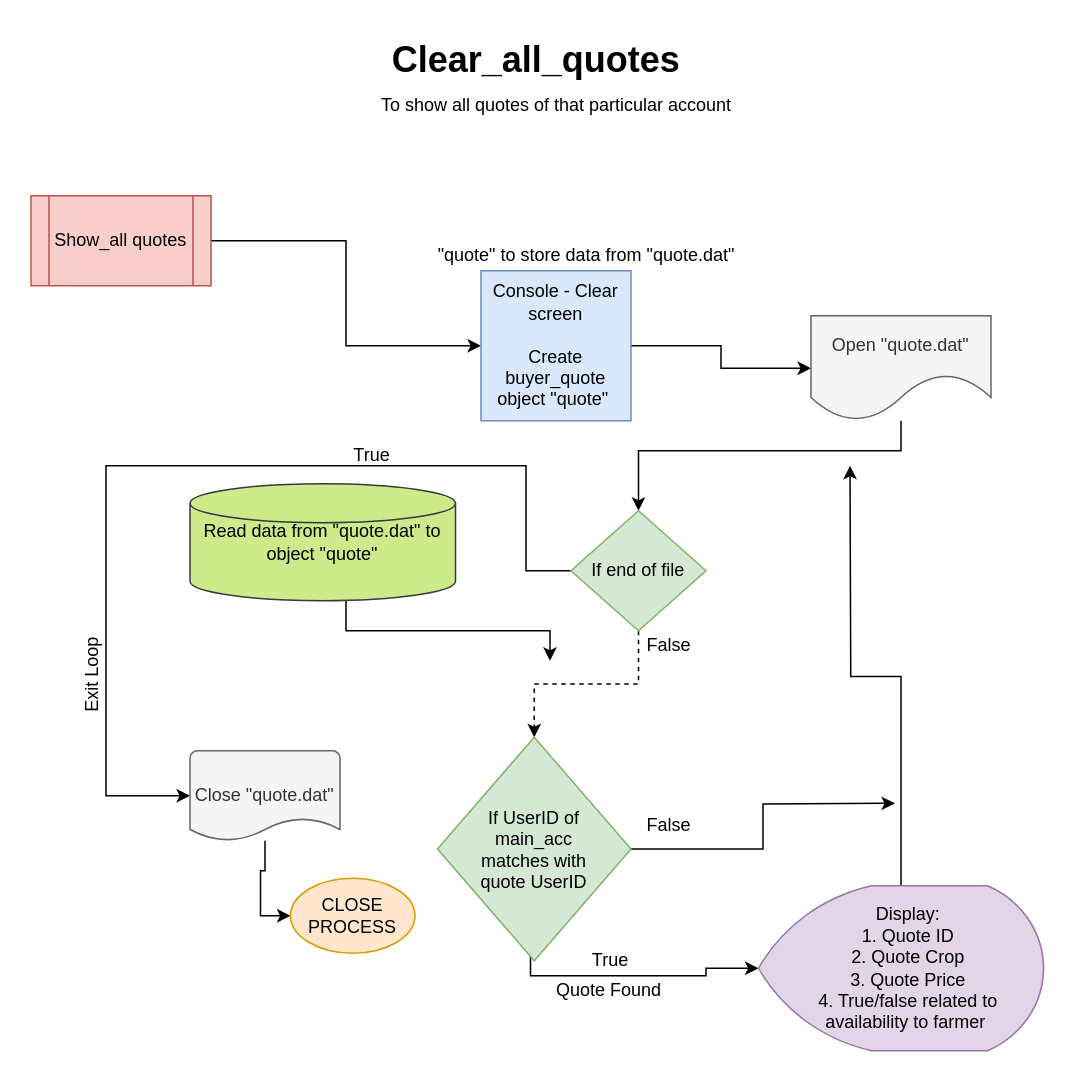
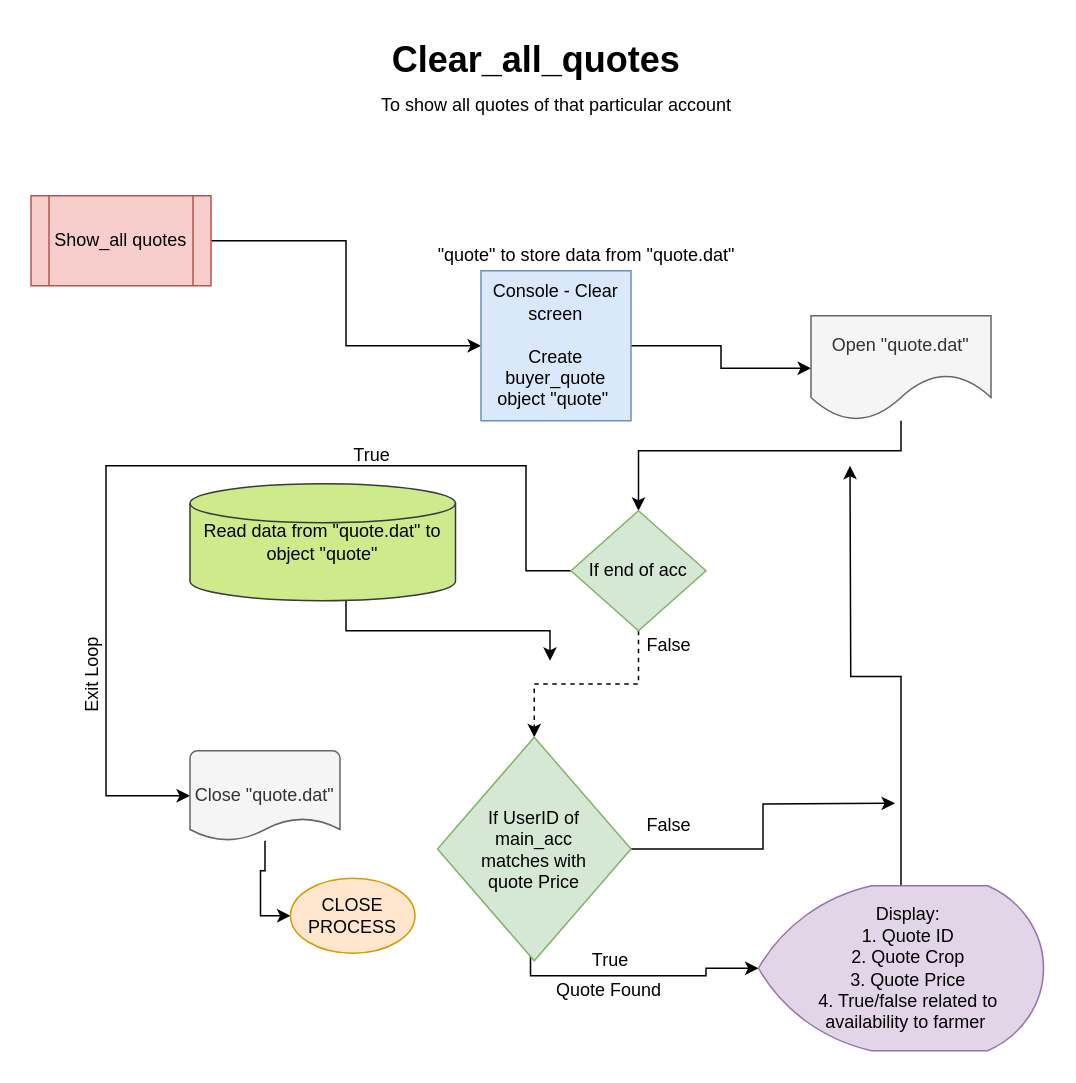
  <mxCell id="0" />
  <mxCell id="1" parent="0" />
  <mxCell id="2" style="edgeStyle=orthogonalEdgeStyle;rounded=0;orthogonalLoop=1;jettySize=auto;html=1;" parent="1" source="3" target="5" edge="1"><mxGeometry relative="1" as="geometry" /></mxCell>
  <mxCell id="3" value="Show_all quotes" style="shape=process;whiteSpace=wrap;html=1;backgroundOutline=1;fillColor=#f8cecc;strokeColor=#b85450;" parent="1" vertex="1"><mxGeometry x="20" y="130" width="120" height="60" as="geometry" /></mxCell>
  <mxCell id="4" style="edgeStyle=orthogonalEdgeStyle;rounded=0;orthogonalLoop=1;jettySize=auto;html=1;" parent="1" source="5" target="7" edge="1"><mxGeometry relative="1" as="geometry" /></mxCell>
  <mxCell id="5" value="Console - Clear screen&lt;br&gt;&lt;br&gt;Create buyer_quote object &quot;quote&quot;&amp;nbsp;" style="whiteSpace=wrap;html=1;aspect=fixed;fillColor=#dae8fc;strokeColor=#6c8ebf;" parent="1" vertex="1"><mxGeometry x="320" y="180" width="100" height="100" as="geometry" /></mxCell>
  <mxCell id="6" style="edgeStyle=orthogonalEdgeStyle;rounded=0;orthogonalLoop=1;jettySize=auto;html=1;entryX=0.5;entryY=0;entryDx=0;entryDy=0;" parent="1" source="7" target="11" edge="1"><mxGeometry relative="1" as="geometry"><Array as="points"><mxPoint x="600" y="300" /><mxPoint x="425" y="300" /></Array></mxGeometry></mxCell>
  <mxCell id="7" value="Open &quot;quote.dat&quot;" style="shape=document;whiteSpace=wrap;html=1;boundedLbl=1;size=0.443;fillColor=#f5f5f5;strokeColor=#666666;fontColor=#333333;" parent="1" vertex="1"><mxGeometry x="540" y="210" width="120" height="70" as="geometry" /></mxCell>
  <mxCell id="8" style="edgeStyle=orthogonalEdgeStyle;rounded=0;orthogonalLoop=1;jettySize=auto;html=1;entryX=0;entryY=0.5;entryDx=0;entryDy=0;entryPerimeter=0;exitX=0.5;exitY=1;exitDx=0;exitDy=0;" parent="1" source="22" target="13" edge="1"><mxGeometry relative="1" as="geometry"><Array as="points"><mxPoint x="353" y="619" /><mxPoint x="353" y="650" /><mxPoint x="470" y="650" /></Array></mxGeometry></mxCell>
  <mxCell id="9" style="edgeStyle=orthogonalEdgeStyle;rounded=0;orthogonalLoop=1;jettySize=auto;html=1;entryX=0;entryY=0.5;entryDx=0;entryDy=0;entryPerimeter=0;" parent="1" source="11" target="17" edge="1"><mxGeometry relative="1" as="geometry"><mxPoint x="140" y="750" as="targetPoint" /><Array as="points"><mxPoint x="350" y="380" /><mxPoint x="350" y="310" /><mxPoint x="70" y="310" /><mxPoint x="70" y="530" /></Array></mxGeometry></mxCell>
  <mxCell id="10" style="edgeStyle=orthogonalEdgeStyle;rounded=0;orthogonalLoop=1;jettySize=auto;html=1;entryX=0.5;entryY=0;entryDx=0;entryDy=0;dashed=1;" edge="1" parent="1" source="11" target="22"><mxGeometry relative="1" as="geometry" /></mxCell>
- <mxCell id="11" value="If end of file" style="rhombus;whiteSpace=wrap;html=1;fillColor=#d5e8d4;strokeColor=#82b366;" parent="1" vertex="1"><mxGeometry x="380" y="340" width="90" height="80" as="geometry" /></mxCell>
+ <mxCell id="11" value="If end of acc" style="rhombus;whiteSpace=wrap;html=1;fillColor=#d5e8d4;strokeColor=#82b366;" parent="1" vertex="1"><mxGeometry x="380" y="340" width="90" height="80" as="geometry" /></mxCell>
  <mxCell id="12" style="edgeStyle=orthogonalEdgeStyle;rounded=0;orthogonalLoop=1;jettySize=auto;html=1;" edge="1" parent="1" source="13"><mxGeometry relative="1" as="geometry"><mxPoint x="566" y="310" as="targetPoint" /></mxGeometry></mxCell>
  <mxCell id="13" value="Display:&lt;br&gt;1. Quote ID&lt;br&gt;2. Quote Crop&lt;br&gt;3. Quote Price&lt;br&gt;4. True/false related to &lt;br&gt;availability to farmer&amp;nbsp;" style="strokeWidth=1;html=1;shape=mxgraph.flowchart.display;whiteSpace=wrap;spacingLeft=10;fillColor=#e1d5e7;strokeColor=#9673a6;" parent="1" vertex="1"><mxGeometry x="505" y="590" width="190" height="110" as="geometry" /></mxCell>
  <mxCell id="14" style="edgeStyle=orthogonalEdgeStyle;rounded=0;orthogonalLoop=1;jettySize=auto;html=1;" parent="1" source="15" edge="1"><mxGeometry relative="1" as="geometry"><mxPoint x="366" y="440" as="targetPoint" /><Array as="points"><mxPoint x="230" y="420" /><mxPoint x="366" y="420" /></Array></mxGeometry></mxCell>
  <mxCell id="15" value="Read data from &quot;quote.dat&quot; to object &quot;quote&quot;" style="strokeWidth=1;html=1;shape=mxgraph.flowchart.database;whiteSpace=wrap;fillColor=#cdeb8b;strokeColor=#36393d;" parent="1" vertex="1"><mxGeometry x="126" y="322" width="177" height="78" as="geometry" /></mxCell>
  <mxCell id="16" style="edgeStyle=orthogonalEdgeStyle;rounded=0;orthogonalLoop=1;jettySize=auto;html=1;entryX=0;entryY=0.5;entryDx=0;entryDy=0;" parent="1" source="17" target="18" edge="1"><mxGeometry relative="1" as="geometry" /></mxCell>
  <mxCell id="17" value="Close &quot;quote.dat&quot;" style="strokeWidth=1;html=1;shape=mxgraph.flowchart.document2;whiteSpace=wrap;size=0.25;fillColor=#f5f5f5;strokeColor=#666666;fontColor=#333333;" parent="1" vertex="1"><mxGeometry x="126" y="500" width="100" height="60" as="geometry" /></mxCell>
  <mxCell id="18" value="CLOSE PROCESS" style="ellipse;whiteSpace=wrap;html=1;strokeWidth=1;fillColor=#ffe6cc;strokeColor=#d79b00;" parent="1" vertex="1"><mxGeometry x="193" y="585" width="83" height="50" as="geometry" /></mxCell>
  <mxCell id="19" value="&lt;h1&gt;Clear_all_quotes&lt;/h1&gt;&lt;p&gt;&lt;br&gt;&lt;/p&gt;" style="text;html=1;strokeColor=none;fillColor=none;spacing=5;spacingTop=-20;whiteSpace=wrap;overflow=hidden;rounded=0;" vertex="1" parent="1"><mxGeometry x="256" y="20" width="300" height="40" as="geometry" /></mxCell>
  <mxCell id="20" value="To show all quotes of that particular account" style="text;html=1;align=center;verticalAlign=middle;resizable=0;points=[];autosize=1;" vertex="1" parent="1"><mxGeometry x="245" y="60" width="250" height="20" as="geometry" /></mxCell>
  <mxCell id="21" style="edgeStyle=orthogonalEdgeStyle;rounded=0;orthogonalLoop=1;jettySize=auto;html=1;" edge="1" parent="1" source="22"><mxGeometry relative="1" as="geometry"><mxPoint x="596" y="535" as="targetPoint" /></mxGeometry></mxCell>
- <mxCell id="22" value="If UserID of main_acc matches with quote UserID" style="rhombus;whiteSpace=wrap;html=1;spacingLeft=15;spacingRight=15;fillColor=#d5e8d4;strokeColor=#82b366;" vertex="1" parent="1"><mxGeometry x="291" y="491" width="129" height="149" as="geometry" /></mxCell>
+ <mxCell id="22" value="If UserID of main_acc matches with quote Price" style="rhombus;whiteSpace=wrap;html=1;spacingLeft=15;spacingRight=15;fillColor=#d5e8d4;strokeColor=#82b366;" vertex="1" parent="1"><mxGeometry x="291" y="491" width="129" height="149" as="geometry" /></mxCell>
  <mxCell id="23" value="True" style="text;html=1;align=center;verticalAlign=middle;resizable=0;points=[];autosize=1;" vertex="1" parent="22"><mxGeometry x="95" y="139" width="40" height="20" as="geometry" /></mxCell>
  <mxCell id="24" value="&quot;quote&quot; to store data from &quot;quote.dat&quot;" style="text;html=1;align=center;verticalAlign=middle;resizable=0;points=[];autosize=1;" vertex="1" parent="1"><mxGeometry x="285" y="160" width="210" height="20" as="geometry" /></mxCell>
  <mxCell id="25" value="True" style="text;html=1;align=center;verticalAlign=middle;resizable=0;points=[];autosize=1;" vertex="1" parent="1"><mxGeometry x="227" y="293" width="40" height="20" as="geometry" /></mxCell>
  <mxCell id="26" value="False" style="text;html=1;align=center;verticalAlign=middle;resizable=0;points=[];autosize=1;" vertex="1" parent="1"><mxGeometry x="420" y="420" width="50" height="20" as="geometry" /></mxCell>
  <mxCell id="27" value="Quote Found" style="text;html=1;align=center;verticalAlign=middle;resizable=0;points=[];autosize=1;" vertex="1" parent="1"><mxGeometry x="360" y="650" width="90" height="20" as="geometry" /></mxCell>
  <mxCell id="28" value="False" style="text;html=1;align=center;verticalAlign=middle;resizable=0;points=[];autosize=1;" vertex="1" parent="1"><mxGeometry x="420" y="540" width="50" height="20" as="geometry" /></mxCell>
  <mxCell id="29" value="Exit Loop" style="text;html=1;align=center;verticalAlign=middle;resizable=0;points=[];autosize=1;rotation=270;" vertex="1" parent="1"><mxGeometry x="26" y="440" width="70" height="20" as="geometry" /></mxCell>
